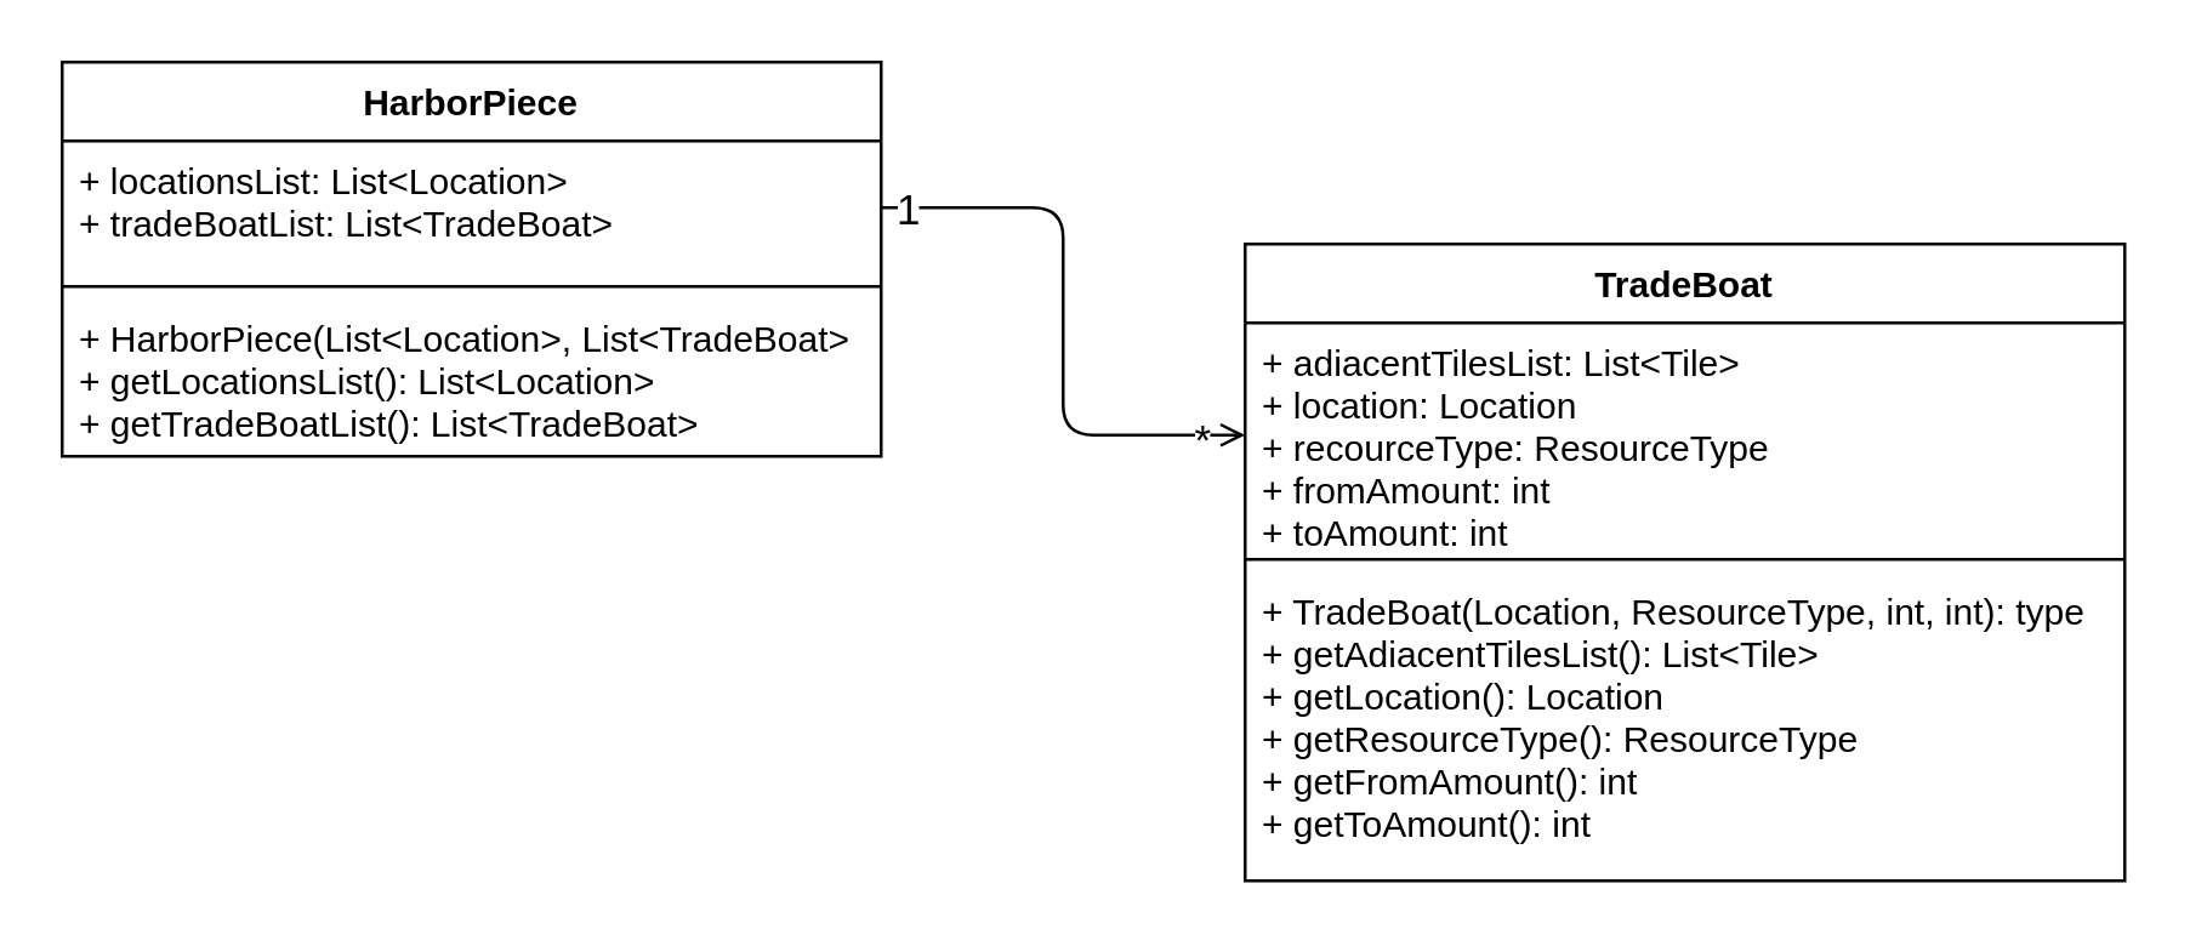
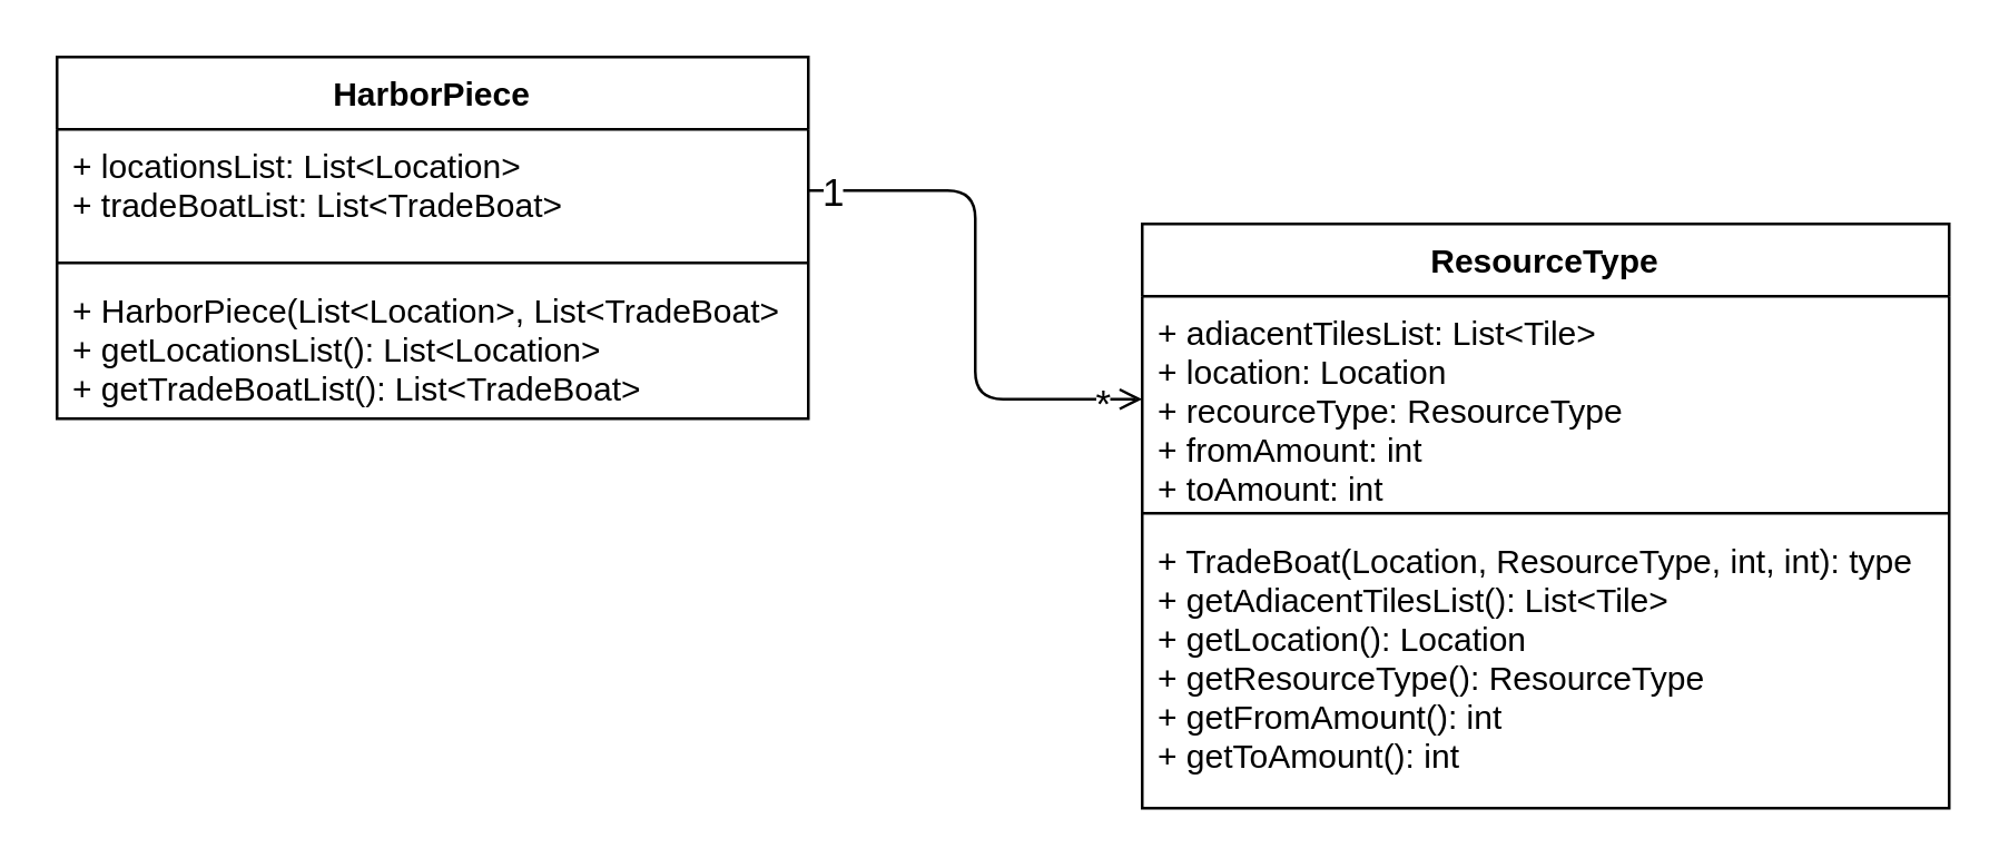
  <mxCell id="0" />
  <mxCell id="1" parent="0" />
  <mxCell id="2" value="HarborPiece" style="swimlane;fontStyle=1;align=center;verticalAlign=top;childLayout=stackLayout;horizontal=1;startSize=26;horizontalStack=0;resizeParent=1;resizeParentMax=0;resizeLast=0;collapsible=1;marginBottom=0;" vertex="1" parent="1"><mxGeometry x="20" y="20" width="270" height="130" as="geometry" /></mxCell>
  <mxCell id="3" value="+ locationsList: List&lt;Location&gt;&#10;+ tradeBoatList: List&lt;TradeBoat&gt;" style="text;strokeColor=none;fillColor=none;align=left;verticalAlign=top;spacingLeft=4;spacingRight=4;overflow=hidden;rotatable=0;points=[[0,0.5],[1,0.5]];portConstraint=eastwest;" vertex="1" parent="2"><mxGeometry y="26" width="270" height="44" as="geometry" /></mxCell>
  <mxCell id="4" value="" style="line;strokeWidth=1;fillColor=none;align=left;verticalAlign=middle;spacingTop=-1;spacingLeft=3;spacingRight=3;rotatable=0;labelPosition=right;points=[];portConstraint=eastwest;" vertex="1" parent="2"><mxGeometry y="70" width="270" height="8" as="geometry" /></mxCell>
  <mxCell id="5" value="+ HarborPiece(List&lt;Location&gt;, List&lt;TradeBoat&gt;&#10;+ getLocationsList(): List&lt;Location&gt;&#10;+ getTradeBoatList(): List&lt;TradeBoat&gt;" style="text;strokeColor=none;fillColor=none;align=left;verticalAlign=top;spacingLeft=4;spacingRight=4;overflow=hidden;rotatable=0;points=[[0,0.5],[1,0.5]];portConstraint=eastwest;" vertex="1" parent="2"><mxGeometry y="78" width="270" height="52" as="geometry" /></mxCell>
- <mxCell id="6" value="TradeBoat" style="swimlane;fontStyle=1;align=center;verticalAlign=top;childLayout=stackLayout;horizontal=1;startSize=26;horizontalStack=0;resizeParent=1;resizeParentMax=0;resizeLast=0;collapsible=1;marginBottom=0;" vertex="1" parent="1"><mxGeometry x="410" y="80" width="290" height="210" as="geometry" /></mxCell>
+ <mxCell id="6" value="ResourceType" style="swimlane;fontStyle=1;align=center;verticalAlign=top;childLayout=stackLayout;horizontal=1;startSize=26;horizontalStack=0;resizeParent=1;resizeParentMax=0;resizeLast=0;collapsible=1;marginBottom=0;" vertex="1" parent="1"><mxGeometry x="410" y="80" width="290" height="210" as="geometry" /></mxCell>
  <mxCell id="7" value="+ adiacentTilesList: List&lt;Tile&gt;&#10;+ location: Location&#10;+ recourceType: ResourceType&#10;+ fromAmount: int&#10;+ toAmount: int" style="text;strokeColor=none;fillColor=none;align=left;verticalAlign=top;spacingLeft=4;spacingRight=4;overflow=hidden;rotatable=0;points=[[0,0.5],[1,0.5]];portConstraint=eastwest;" vertex="1" parent="6"><mxGeometry y="26" width="290" height="74" as="geometry" /></mxCell>
  <mxCell id="8" value="" style="line;strokeWidth=1;fillColor=none;align=left;verticalAlign=middle;spacingTop=-1;spacingLeft=3;spacingRight=3;rotatable=0;labelPosition=right;points=[];portConstraint=eastwest;" vertex="1" parent="6"><mxGeometry y="100" width="290" height="8" as="geometry" /></mxCell>
  <mxCell id="9" value="+ TradeBoat(Location, ResourceType, int, int): type&#10;+ getAdiacentTilesList(): List&lt;Tile&gt;&#10;+ getLocation(): Location&#10;+ getResourceType(): ResourceType&#10;+ getFromAmount(): int&#10;+ getToAmount(): int" style="text;strokeColor=none;fillColor=none;align=left;verticalAlign=top;spacingLeft=4;spacingRight=4;overflow=hidden;rotatable=0;points=[[0,0.5],[1,0.5]];portConstraint=eastwest;" vertex="1" parent="6"><mxGeometry y="108" width="290" height="102" as="geometry" /></mxCell>
  <mxCell id="10" value="" style="endArrow=open;html=1;entryX=0;entryY=0.5;entryDx=0;entryDy=0;exitX=1;exitY=0.5;exitDx=0;exitDy=0;edgeStyle=orthogonalEdgeStyle;endFill=0;" edge="1" parent="1" source="3" target="7"><mxGeometry width="50" height="50" relative="1" as="geometry"><mxPoint x="240" y="180" as="sourcePoint" /><mxPoint x="290" y="130" as="targetPoint" /></mxGeometry></mxCell>
  <mxCell id="11" value="1" style="edgeLabel;html=1;align=center;verticalAlign=middle;resizable=0;points=[];fontSize=14;" vertex="1" connectable="0" parent="10"><mxGeometry x="-0.916" relative="1" as="geometry"><mxPoint as="offset" /></mxGeometry></mxCell>
  <mxCell id="12" value="*" style="edgeLabel;html=1;align=center;verticalAlign=middle;resizable=0;points=[];fontSize=14;" vertex="1" connectable="0" parent="10"><mxGeometry x="0.843" y="-1" relative="1" as="geometry"><mxPoint as="offset" /></mxGeometry></mxCell>
